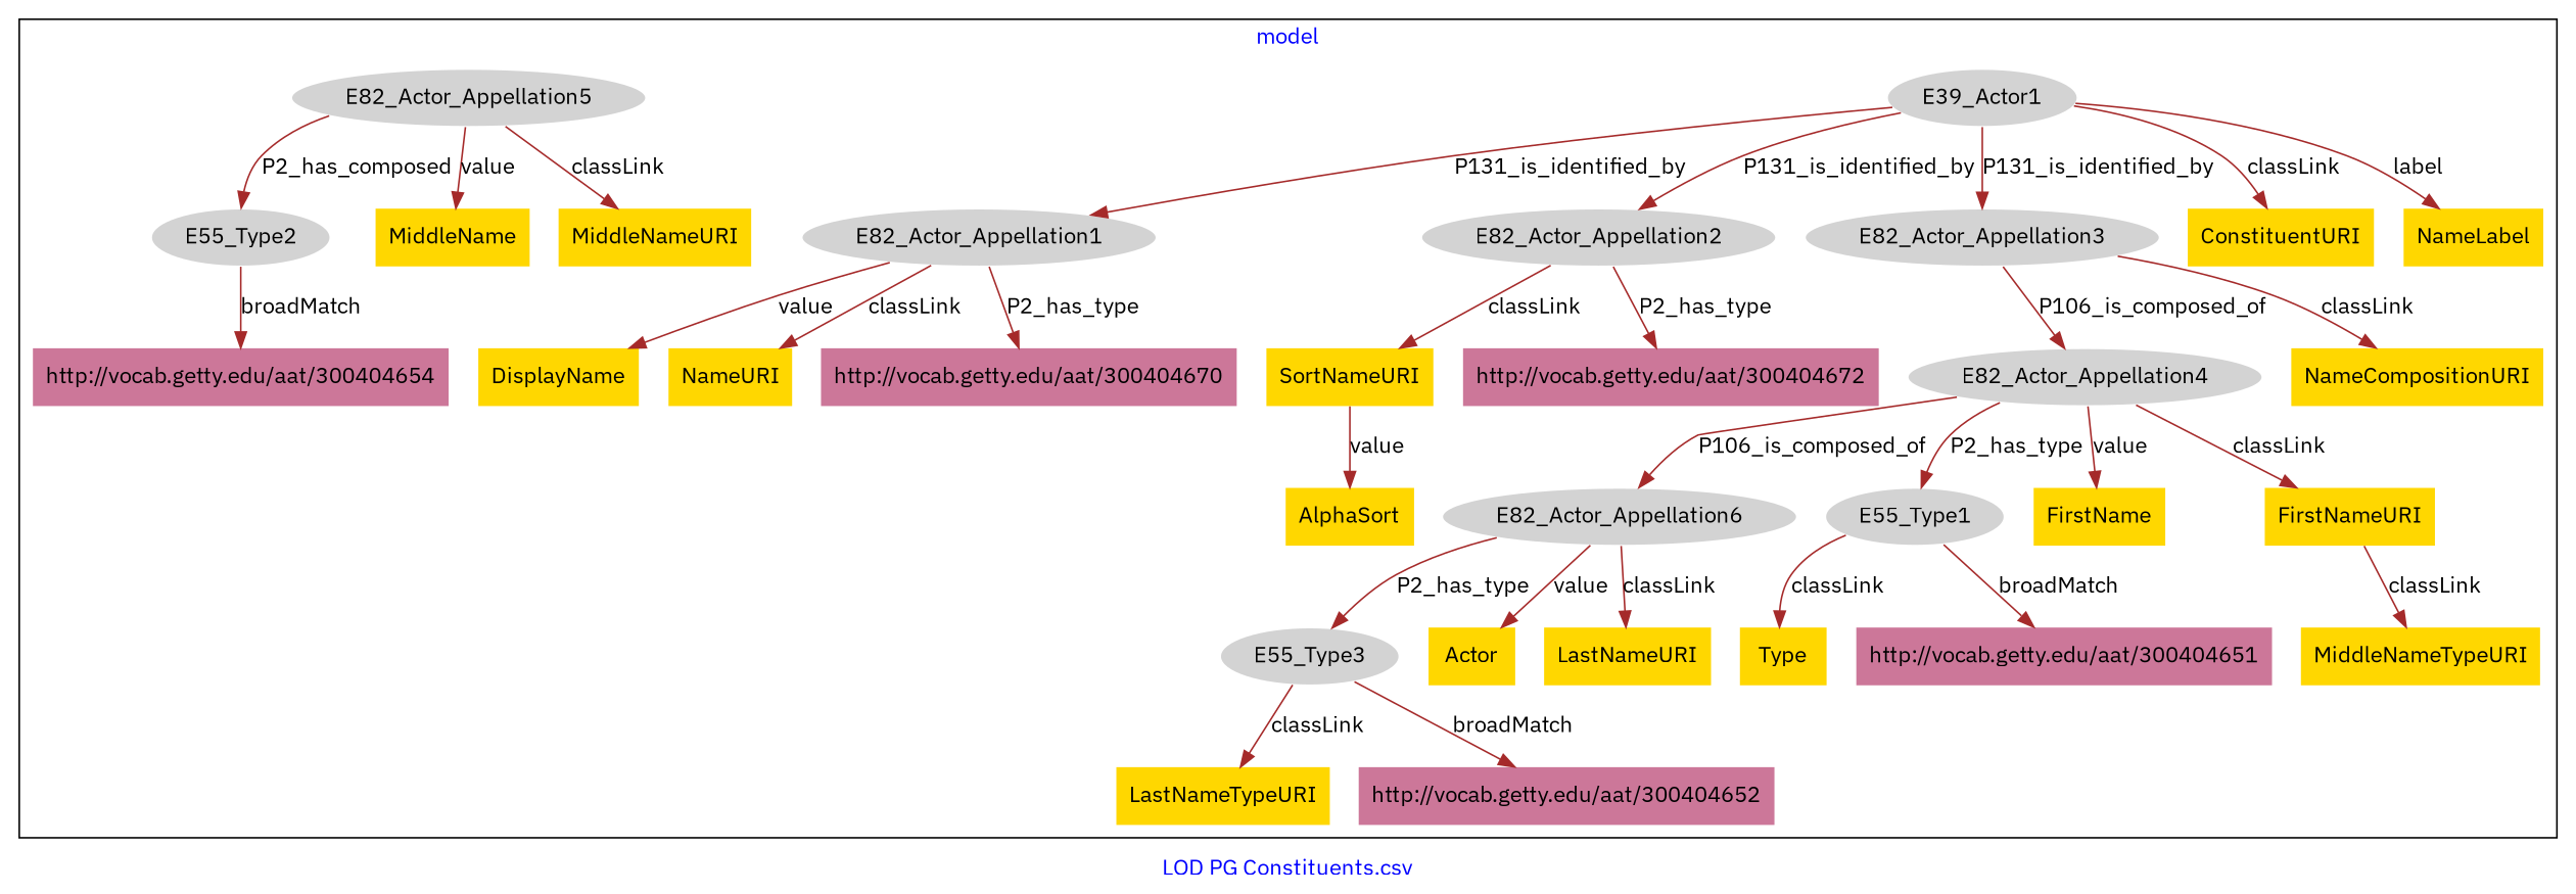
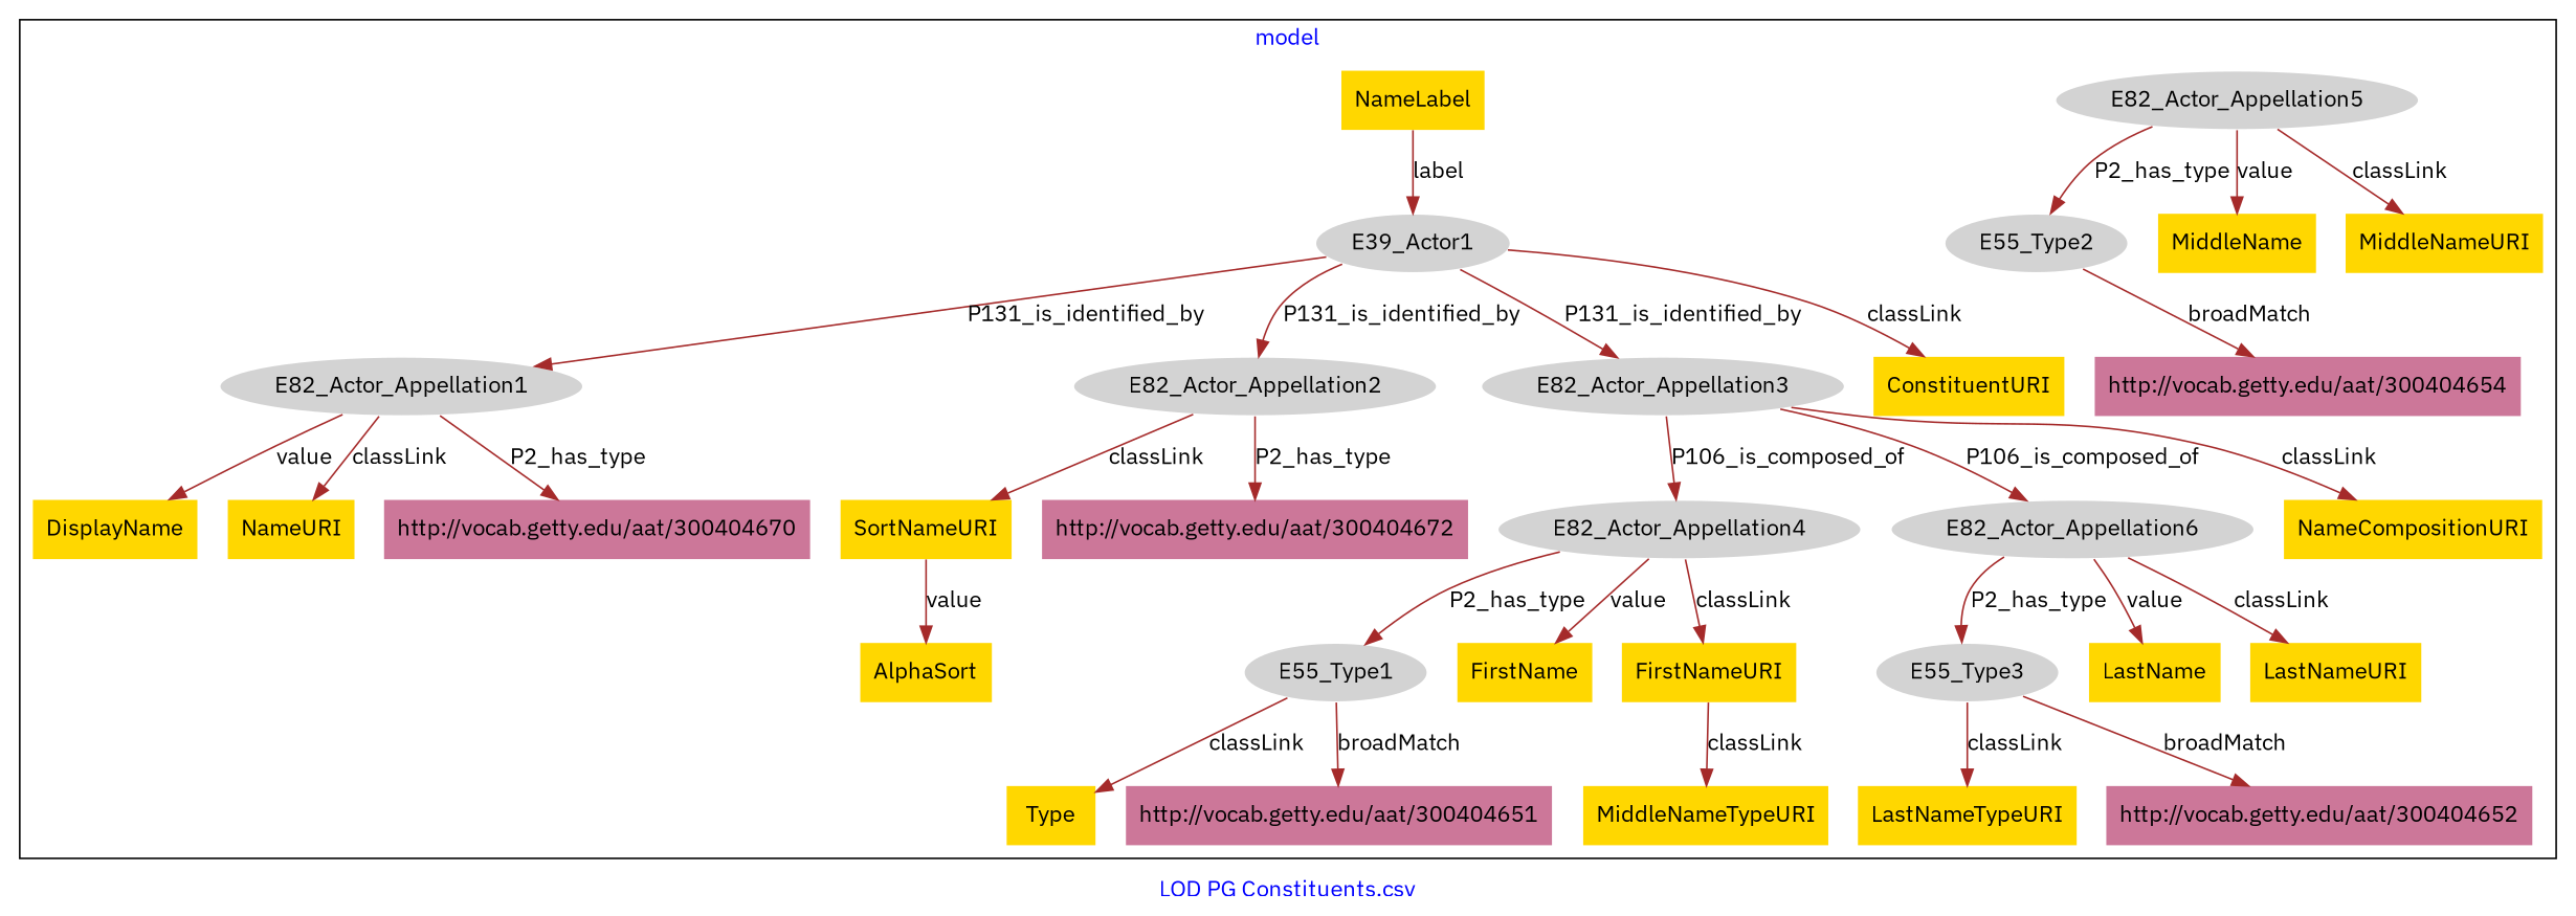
  digraph {
    fontcolor=blue
    fontname="IBM Plex Sans"
    label="LOD PG Constituents.csv"
    remincross=true
    node [fillcolor=gold fontname="IBM Plex Sans" style=filled shape=plaintext]
    edge [color=brown fontcolor=black fontname="IBM Plex Sans"]
    n1 [color=white fillcolor=lightgray label=E39_Actor1 shape=""]
    n2 [color=white fillcolor=lightgray label=E82_Actor_Appellation1 shape=""]
    n3 [color=white fillcolor=lightgray label=E82_Actor_Appellation2 shape=""]
    n4 [color=white fillcolor=lightgray label=E82_Actor_Appellation3 shape=""]
    n5 [color=white fillcolor=lightgray label=E82_Actor_Appellation4 shape=""]
    n6 [color=white fillcolor=lightgray label=E82_Actor_Appellation5 shape=""]
    n7 [color=white fillcolor=lightgray label=E82_Actor_Appellation6 shape=""]
    n8 [color=white fillcolor=lightgray label=E55_Type1 shape=""]
    n9 [color=white fillcolor=lightgray label=E55_Type2 shape=""]
    n10 [color=white fillcolor=lightgray label=E55_Type3 shape=""]
    n11 [label=FirstName]
    n12 [label=MiddleName]
    n13 [label=LastNameTypeURI]
-   n14 [label=Actor]
+   n14 [label=LastName]
    n15 [label=NameCompositionURI]
    n16 [label=ConstituentURI]
    n17 [label=DisplayName]
    n18 [label=FirstNameURI]
    n19 [label=LastNameURI]
    n20 [label=MiddleNameURI]
    n21 [label=AlphaSort]
    n22 [label=MiddleNameTypeURI]
    n23 [label=NameLabel]
    n24 [label=Type]
    n25 [label=SortNameURI]
    n26 [label=NameURI]
    n27 [fillcolor="#CC7799" label="http://vocab.getty.edu/aat/300404670"]
    n28 [fillcolor="#CC7799" label="http://vocab.getty.edu/aat/300404651"]
    n29 [fillcolor="#CC7799" label="http://vocab.getty.edu/aat/300404672"]
    n30 [fillcolor="#CC7799" label="http://vocab.getty.edu/aat/300404654"]
    n31 [fillcolor="#CC7799" label="http://vocab.getty.edu/aat/300404652"]
    subgraph cluster_1 {
      label=model
      n1
      n2
      n3
      n4
      n5
      n6
      n7
      n8
      n9
      n10
      n11
      n12
      n13
      n14
      n15
      n16
      n17
      n18
      n19
      n20
      n21
      n22
      n23
      n24
      n25
      n26
      n27
      n28
      n29
      n30
      n31
    }
    n1 -> n2 [label=P131_is_identified_by]
    n1 -> n3 [label=P131_is_identified_by]
    n1 -> n4 [label=P131_is_identified_by]
    n1 -> n16 [label=classLink]
-   n1 -> n23 [label=label]
+   n23 -> n1 [label=label]
    n2 -> n17 [label=value]
    n2 -> n26 [label=classLink]
    n2 -> n27 [label=P2_has_type]
    n3 -> n25 [label=classLink]
    n3 -> n29 [label=P2_has_type]
    n4 -> n5 [label=P106_is_composed_of]
-   n5 -> n7 [label=P106_is_composed_of]
+   n4 -> n7 [label=P106_is_composed_of]
    n4 -> n15 [label=classLink]
    n5 -> n8 [label=P2_has_type]
    n5 -> n11 [label=value]
    n5 -> n18 [label=classLink]
-   n6 -> n9 [label=P2_has_composed]
+   n6 -> n9 [label=P2_has_type]
    n6 -> n12 [label=value]
    n6 -> n20 [label=classLink]
    n7 -> n10 [label=P2_has_type]
    n7 -> n14 [label=value]
    n7 -> n19 [label=classLink]
    n8 -> n24 [label=classLink]
    n8 -> n28 [label=broadMatch]
    n9 -> n30 [label=broadMatch]
    n10 -> n13 [label=classLink]
    n10 -> n31 [label=broadMatch]
    n18 -> n22 [label=classLink]
    n25 -> n21 [label=value]
  }
